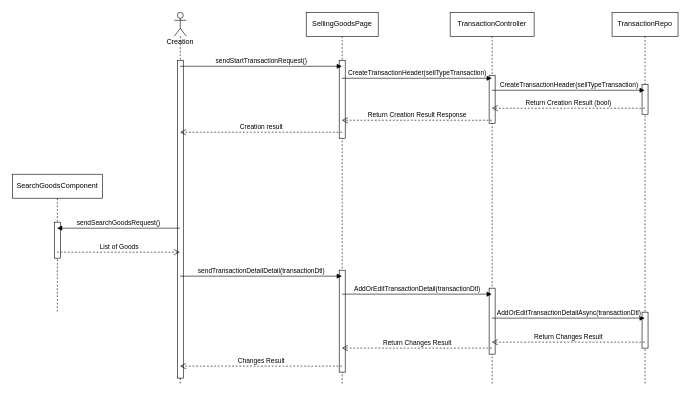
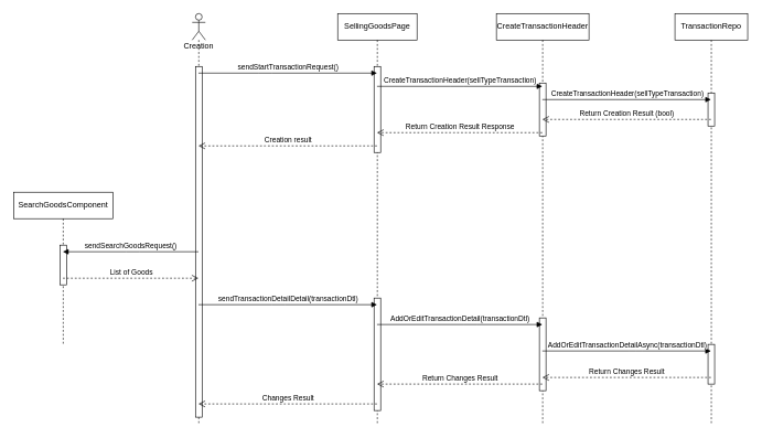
  <mxCell id="0" />
  <mxCell id="1" parent="0" />
  <mxCell id="2" value="Creation" style="shape=umlLifeline;participant=umlActor;perimeter=lifelinePerimeter;whiteSpace=wrap;html=1;container=1;collapsible=0;recursiveResize=0;verticalAlign=top;spacingTop=36;outlineConnect=0;" parent="1" vertex="1"><mxGeometry x="290" y="20" width="20" height="620" as="geometry" /></mxCell>
  <mxCell id="3" value="" style="html=1;points=[];perimeter=orthogonalPerimeter;" vertex="1" parent="2"><mxGeometry x="5" y="80" width="10" height="530" as="geometry" /></mxCell>
  <mxCell id="4" value="SellingGoodsPage" style="shape=umlLifeline;perimeter=lifelinePerimeter;whiteSpace=wrap;html=1;container=1;collapsible=0;recursiveResize=0;outlineConnect=0;" parent="1" vertex="1"><mxGeometry x="510" y="20" width="120" height="620" as="geometry" /></mxCell>
  <mxCell id="5" value="" style="html=1;points=[];perimeter=orthogonalPerimeter;" vertex="1" parent="4"><mxGeometry x="55" y="80" width="10" height="130" as="geometry" /></mxCell>
  <mxCell id="6" value="" style="html=1;points=[];perimeter=orthogonalPerimeter;" vertex="1" parent="4"><mxGeometry x="55" y="430" width="10" height="170" as="geometry" /></mxCell>
  <mxCell id="7" value="sendStartTransactionRequest()" style="html=1;verticalAlign=bottom;endArrow=block;" parent="1" source="2" target="4" edge="1"><mxGeometry width="80" relative="1" as="geometry"><mxPoint x="650" y="180" as="sourcePoint" /><mxPoint x="730" y="180" as="targetPoint" /><Array as="points"><mxPoint x="400" y="110" /></Array></mxGeometry></mxCell>
- <mxCell id="8" value="TransactionController" style="shape=umlLifeline;perimeter=lifelinePerimeter;whiteSpace=wrap;html=1;container=1;collapsible=0;recursiveResize=0;outlineConnect=0;" parent="1" vertex="1"><mxGeometry x="750" y="20" width="140" height="620" as="geometry" /></mxCell>
+ <mxCell id="8" value="CreateTransactionHeader" style="shape=umlLifeline;perimeter=lifelinePerimeter;whiteSpace=wrap;html=1;container=1;collapsible=0;recursiveResize=0;outlineConnect=0;" parent="1" vertex="1"><mxGeometry x="750" y="20" width="140" height="620" as="geometry" /></mxCell>
  <mxCell id="9" value="" style="html=1;points=[];perimeter=orthogonalPerimeter;" vertex="1" parent="8"><mxGeometry x="65" y="105" width="10" height="80" as="geometry" /></mxCell>
  <mxCell id="10" value="" style="html=1;points=[];perimeter=orthogonalPerimeter;" vertex="1" parent="8"><mxGeometry x="65" y="460" width="10" height="110" as="geometry" /></mxCell>
  <mxCell id="11" value="TransactionRepo" style="shape=umlLifeline;perimeter=lifelinePerimeter;whiteSpace=wrap;html=1;container=1;collapsible=0;recursiveResize=0;outlineConnect=0;" parent="1" vertex="1"><mxGeometry x="1020" y="20" width="110" height="620" as="geometry" /></mxCell>
  <mxCell id="12" value="" style="html=1;points=[];perimeter=orthogonalPerimeter;" vertex="1" parent="11"><mxGeometry x="50" y="120" width="10" height="50" as="geometry" /></mxCell>
  <mxCell id="13" value="" style="html=1;points=[];perimeter=orthogonalPerimeter;" vertex="1" parent="11"><mxGeometry x="50" y="500" width="10" height="60" as="geometry" /></mxCell>
  <mxCell id="14" value="CreateTransactionHeader(sellTypeTransaction)" style="html=1;verticalAlign=bottom;endArrow=block;" parent="1" source="4" target="8" edge="1"><mxGeometry width="80" relative="1" as="geometry"><mxPoint x="720" y="180" as="sourcePoint" /><mxPoint x="800" y="180" as="targetPoint" /><Array as="points"><mxPoint x="690" y="130" /></Array></mxGeometry></mxCell>
  <mxCell id="15" value="CreateTransactionHeader(sellTypeTransaction)" style="html=1;verticalAlign=bottom;endArrow=block;" parent="1" source="8" target="11" edge="1"><mxGeometry width="80" relative="1" as="geometry"><mxPoint x="720" y="180" as="sourcePoint" /><mxPoint x="800" y="180" as="targetPoint" /><Array as="points"><mxPoint x="940" y="150" /></Array></mxGeometry></mxCell>
  <mxCell id="16" value="Return Creation Result (bool)" style="html=1;verticalAlign=bottom;endArrow=open;dashed=1;endSize=8;" parent="1" source="11" target="8" edge="1"><mxGeometry relative="1" as="geometry"><mxPoint x="800" y="180" as="sourcePoint" /><mxPoint x="720" y="180" as="targetPoint" /><Array as="points"><mxPoint x="950" y="180" /></Array></mxGeometry></mxCell>
  <mxCell id="17" value="Return Creation Result Response" style="html=1;verticalAlign=bottom;endArrow=open;dashed=1;endSize=8;" parent="1" source="8" target="4" edge="1"><mxGeometry relative="1" as="geometry"><mxPoint x="1084.5" y="190" as="sourcePoint" /><mxPoint x="829.5" y="190" as="targetPoint" /><Array as="points"><mxPoint x="690" y="200" /></Array></mxGeometry></mxCell>
  <mxCell id="18" value="Creation result" style="html=1;verticalAlign=bottom;endArrow=open;dashed=1;endSize=8;" parent="1" source="4" target="2" edge="1"><mxGeometry relative="1" as="geometry"><mxPoint x="730" y="180" as="sourcePoint" /><mxPoint x="650" y="180" as="targetPoint" /><Array as="points"><mxPoint x="410" y="220" /></Array></mxGeometry></mxCell>
  <mxCell id="19" value="sendTransactionDetailDetail(transactionDtl)" style="html=1;verticalAlign=bottom;endArrow=block;" parent="1" source="2" target="4" edge="1"><mxGeometry width="80" relative="1" as="geometry"><mxPoint x="650" y="180" as="sourcePoint" /><mxPoint x="730" y="180" as="targetPoint" /><Array as="points"><mxPoint x="420" y="460" /></Array></mxGeometry></mxCell>
  <mxCell id="20" value="AddOrEditTransactionDetail(transactionDtl)" style="html=1;verticalAlign=bottom;endArrow=block;" parent="1" source="4" target="8" edge="1"><mxGeometry width="80" relative="1" as="geometry"><mxPoint x="579.667" y="140" as="sourcePoint" /><mxPoint x="829.5" y="140" as="targetPoint" /><Array as="points"><mxPoint x="710" y="490" /></Array></mxGeometry></mxCell>
  <mxCell id="21" value="AddOrEditTransactionDetailAsync(transactionDtl)" style="html=1;verticalAlign=bottom;endArrow=block;" parent="1" source="8" target="11" edge="1"><mxGeometry width="80" relative="1" as="geometry"><mxPoint x="579.667" y="330" as="sourcePoint" /><mxPoint x="829.5" y="330" as="targetPoint" /><Array as="points"><mxPoint x="960" y="530" /></Array></mxGeometry></mxCell>
  <mxCell id="22" value="Return Changes Result" style="html=1;verticalAlign=bottom;endArrow=open;dashed=1;endSize=8;" parent="1" source="11" target="8" edge="1"><mxGeometry relative="1" as="geometry"><mxPoint x="800" y="190" as="sourcePoint" /><mxPoint x="720" y="190" as="targetPoint" /><Array as="points"><mxPoint x="950" y="570" /></Array></mxGeometry></mxCell>
  <mxCell id="23" value="SearchGoodsComponent" style="shape=umlLifeline;perimeter=lifelinePerimeter;whiteSpace=wrap;html=1;container=1;collapsible=0;recursiveResize=0;outlineConnect=0;" parent="1" vertex="1"><mxGeometry x="20" y="290" width="150" height="230" as="geometry" /></mxCell>
  <mxCell id="24" value="" style="html=1;points=[];perimeter=orthogonalPerimeter;" vertex="1" parent="23"><mxGeometry x="70" y="80" width="10" height="60" as="geometry" /></mxCell>
  <mxCell id="25" value="sendSearchGoodsRequest()" style="html=1;verticalAlign=bottom;endArrow=block;" parent="1" source="2" target="23" edge="1"><mxGeometry width="80" relative="1" as="geometry"><mxPoint x="490" y="300" as="sourcePoint" /><mxPoint x="570" y="300" as="targetPoint" /><Array as="points"><mxPoint x="200" y="380" /></Array></mxGeometry></mxCell>
  <mxCell id="26" value="List of Goods" style="html=1;verticalAlign=bottom;endArrow=open;dashed=1;endSize=8;" parent="1" source="23" target="2" edge="1"><mxGeometry relative="1" as="geometry"><mxPoint x="450" y="300" as="sourcePoint" /><mxPoint x="370" y="300" as="targetPoint" /><Array as="points"><mxPoint x="210" y="420" /></Array></mxGeometry></mxCell>
  <mxCell id="27" value="Return Changes Result" style="html=1;verticalAlign=bottom;endArrow=open;dashed=1;endSize=8;" parent="1" source="8" target="4" edge="1"><mxGeometry relative="1" as="geometry"><mxPoint x="1084.5" y="580" as="sourcePoint" /><mxPoint x="829.324" y="580" as="targetPoint" /><Array as="points"><mxPoint x="680" y="580" /></Array></mxGeometry></mxCell>
  <mxCell id="28" value="Changes Result" style="html=1;verticalAlign=bottom;endArrow=open;dashed=1;endSize=8;" parent="1" source="4" target="2" edge="1"><mxGeometry relative="1" as="geometry"><mxPoint x="570" y="420" as="sourcePoint" /><mxPoint x="490" y="420" as="targetPoint" /><Array as="points"><mxPoint x="440" y="610" /></Array></mxGeometry></mxCell>
